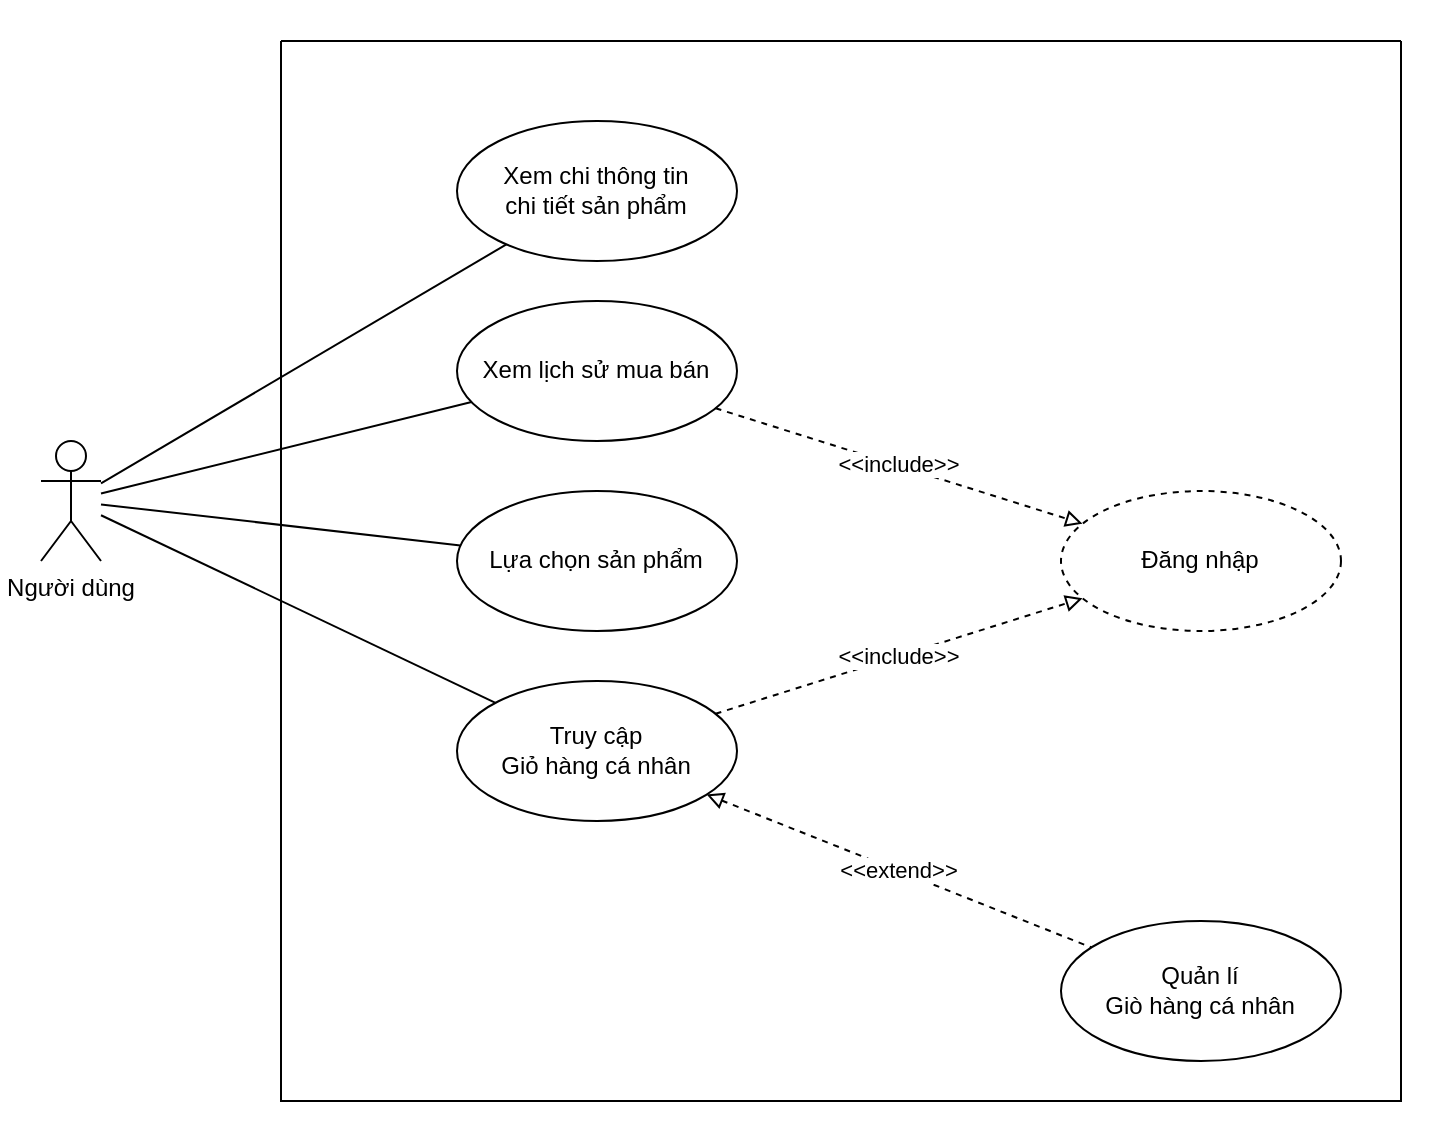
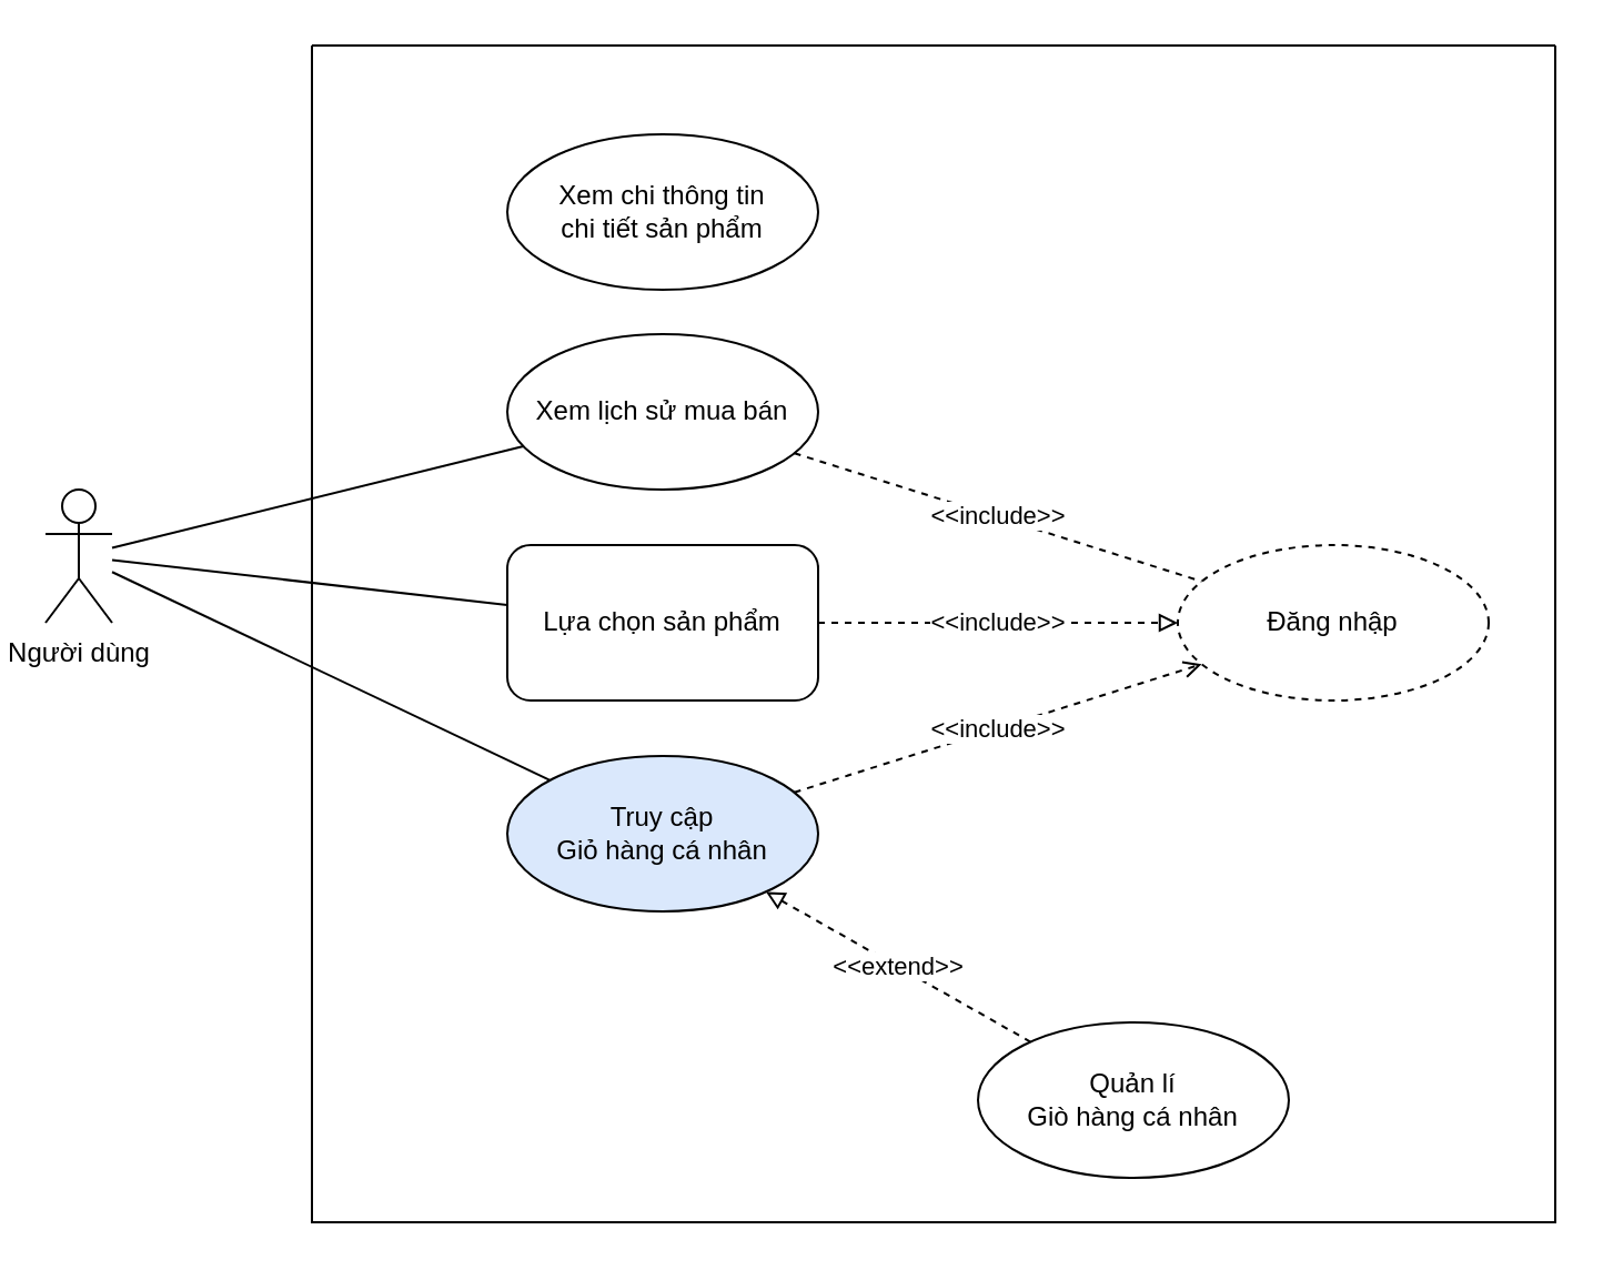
  <mxCell id="0" />
  <mxCell id="1" parent="0" />
- <mxCell id="2" style="rounded=0;orthogonalLoop=1;jettySize=auto;html=1;endArrow=none;endFill=0;" parent="1" source="5" target="7" edge="1"><mxGeometry relative="1" as="geometry" /></mxCell>
  <mxCell id="3" style="edgeStyle=none;rounded=0;orthogonalLoop=1;jettySize=auto;html=1;startArrow=none;startFill=0;endArrow=none;endFill=0;" edge="1" parent="1" source="5" target="13"><mxGeometry relative="1" as="geometry" /></mxCell>
  <mxCell id="4" style="edgeStyle=none;rounded=0;orthogonalLoop=1;jettySize=auto;html=1;startArrow=none;startFill=0;endArrow=none;endFill=0;" edge="1" parent="1" source="5" target="14"><mxGeometry relative="1" as="geometry" /></mxCell>
  <mxCell id="5" value="Người dùng" style="shape=umlActor;verticalLabelPosition=bottom;verticalAlign=top;html=1;outlineConnect=0;" parent="1" vertex="1"><mxGeometry x="20" y="220" width="30" height="60" as="geometry" /></mxCell>
  <mxCell id="6" value="" style="swimlane;startSize=0;" parent="1" vertex="1"><mxGeometry x="140" y="20" width="560" height="530" as="geometry" /></mxCell>
  <mxCell id="7" value="Xem chi thông tin&lt;br&gt;chi tiết sản phẩm" style="ellipse;whiteSpace=wrap;html=1;" parent="6" vertex="1"><mxGeometry x="88" y="40" width="140" height="70" as="geometry" /></mxCell>
  <mxCell id="8" value="Đăng nhập" style="ellipse;whiteSpace=wrap;html=1;dashed=1;" parent="6" vertex="1"><mxGeometry x="390" y="225" width="140" height="70" as="geometry" /></mxCell>
- <mxCell id="10" value="Lựa chọn sản phẩm" style="ellipse;whiteSpace=wrap;html=1;" vertex="1" parent="6"><mxGeometry x="88" y="225" width="140" height="70" as="geometry" /></mxCell>
- <mxCell id="11" value="&amp;lt;&amp;lt;include&amp;gt;&amp;gt;" style="edgeStyle=none;rounded=0;orthogonalLoop=1;jettySize=auto;html=1;dashed=1;startArrow=none;startFill=0;endArrow=block;endFill=0;" edge="1" parent="6" source="13" target="8"><mxGeometry relative="1" as="geometry" /></mxCell>
+ <mxCell id="9" value="&amp;lt;&amp;lt;include&amp;gt;&amp;gt;" style="edgeStyle=none;rounded=0;orthogonalLoop=1;jettySize=auto;html=1;startArrow=none;startFill=0;endArrow=block;endFill=0;dashed=1;" edge="1" parent="6" source="10" target="8"><mxGeometry relative="1" as="geometry" /></mxCell>
+ <mxCell id="10" value="Lựa chọn sản phẩm" style="whiteSpace=wrap;html=1;rounded=1;" vertex="1" parent="6"><mxGeometry x="88" y="225" width="140" height="70" as="geometry" /></mxCell>
+ <mxCell id="11" value="&amp;lt;&amp;lt;include&amp;gt;&amp;gt;" style="edgeStyle=none;rounded=0;orthogonalLoop=1;jettySize=auto;html=1;dashed=1;startArrow=none;startFill=0;endArrow=open;endFill=0;" edge="1" parent="6" source="13" target="8"><mxGeometry relative="1" as="geometry" /></mxCell>
  <mxCell id="12" value="&amp;lt;&amp;lt;extend&amp;gt;&amp;gt;" style="edgeStyle=none;rounded=0;orthogonalLoop=1;jettySize=auto;html=1;startArrow=block;startFill=0;endArrow=none;endFill=0;dashed=1;" edge="1" parent="6" source="13" target="16"><mxGeometry relative="1" as="geometry" /></mxCell>
- <mxCell id="13" value="Truy cập&lt;br&gt;Giỏ hàng cá nhân" style="ellipse;whiteSpace=wrap;html=1;" vertex="1" parent="6"><mxGeometry x="88" y="320" width="140" height="70" as="geometry" /></mxCell>
+ <mxCell id="13" value="Truy cập&lt;br&gt;Giỏ hàng cá nhân" style="ellipse;whiteSpace=wrap;html=1;fillColor=#dae8fc;" vertex="1" parent="6"><mxGeometry x="88" y="320" width="140" height="70" as="geometry" /></mxCell>
  <mxCell id="14" value="Xem lịch sử mua bán" style="ellipse;whiteSpace=wrap;html=1;" vertex="1" parent="6"><mxGeometry x="88" y="130" width="140" height="70" as="geometry" /></mxCell>
- <mxCell id="15" value="&amp;lt;&amp;lt;include&amp;gt;&amp;gt;" style="edgeStyle=none;rounded=0;orthogonalLoop=1;jettySize=auto;html=1;startArrow=none;startFill=0;endArrow=block;endFill=0;dashed=1;" edge="1" parent="6" source="14" target="8"><mxGeometry relative="1" as="geometry"><mxPoint x="248" y="140" as="sourcePoint" /><mxPoint x="358" y="140" as="targetPoint" /></mxGeometry></mxCell>
- <mxCell id="16" value="Quản lí&lt;br&gt;Giò hàng cá nhân" style="ellipse;whiteSpace=wrap;html=1;" vertex="1" parent="6"><mxGeometry x="390" y="440" width="140" height="70" as="geometry" /></mxCell>
+ <mxCell id="15" value="&amp;lt;&amp;lt;include&amp;gt;&amp;gt;" style="edgeStyle=none;rounded=0;orthogonalLoop=1;jettySize=auto;html=1;startArrow=none;startFill=0;endArrow=none;endFill=0;dashed=1;" edge="1" parent="6" source="14" target="8"><mxGeometry relative="1" as="geometry"><mxPoint x="248" y="140" as="sourcePoint" /><mxPoint x="358" y="140" as="targetPoint" /></mxGeometry></mxCell>
+ <mxCell id="16" value="Quản lí&lt;br&gt;Giò hàng cá nhân" style="ellipse;whiteSpace=wrap;html=1;" vertex="1" parent="6"><mxGeometry x="300" y="440" width="140" height="70" as="geometry" /></mxCell>
  <mxCell id="17" style="edgeStyle=none;rounded=0;orthogonalLoop=1;jettySize=auto;html=1;exitX=0.5;exitY=0;exitDx=0;exitDy=0;dashed=1;strokeColor=default;" parent="1" source="6" target="6" edge="1"><mxGeometry relative="1" as="geometry" /></mxCell>
  <mxCell id="18" style="rounded=0;orthogonalLoop=1;jettySize=auto;html=1;endArrow=none;endFill=0;" edge="1" parent="1" source="5" target="10"><mxGeometry relative="1" as="geometry"><mxPoint x="100" y="205.242" as="sourcePoint" /><mxPoint x="259.098" y="43.405" as="targetPoint" /></mxGeometry></mxCell>
